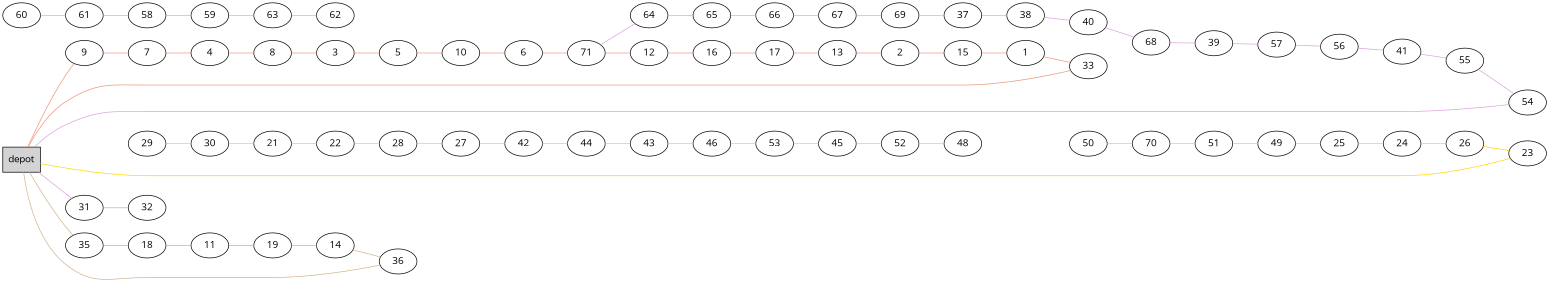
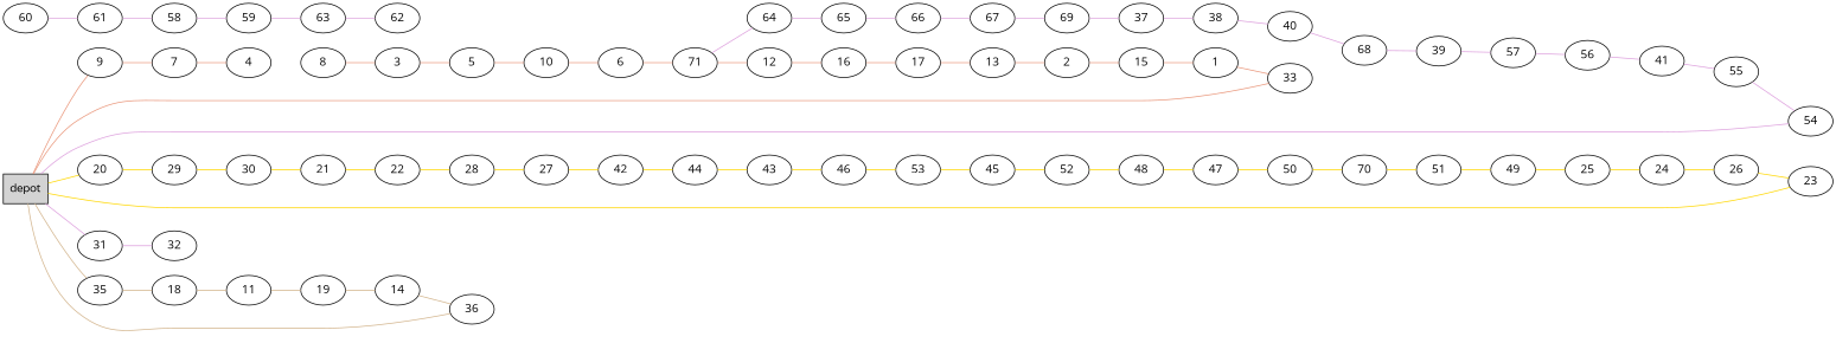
  graph {
    fontname="Open Sans"
    rankdir=LR
    node [fontname="Open Sans" shape=ellipse]
    edge [color=gold fontname="Open Sans"]
    n1 [label=depot shape=box style=filled]
    9
+   20
    31
    35
    7
    29
    32
    18
    4
    8
    3
    5
    10
    6
    71
    12
    64
    16
    17
    13
    2
    15
    1
    33
    30
    21
    22
    28
    27
    42
    44
    43
    46
    53
    45
    52
    48
+   47
    50
    70
    51
    49
    25
    24
    26
    23
    60
    61
    58
    59
    63
    62
    65
    66
    67
    69
    37
    38
    40
    68
    39
    57
    56
    41
    55
    54
    11
    19
    14
    36
    n1 -- 9 [color=darksalmon]
+   n1 -- 20
    n1 -- 31 [color=plum]
    n1 -- 35 [color=tan]
    9 -- 7 [color=darksalmon]
+   20 -- 29
    31 -- 32 [color=plum]
    35 -- 18 [color=tan]
    7 -- 4 [color=darksalmon]
    29 -- 30
    18 -- 11 [color=tan]
-   4 -- 8 [color=darksalmon]
    8 -- 3 [color=darksalmon]
    3 -- 5 [color=darksalmon]
    5 -- 10 [color=darksalmon]
    10 -- 6 [color=darksalmon]
    6 -- 71 [color=darksalmon]
    71 -- 12 [color=darksalmon]
    71 -- 64 [color=plum]
    12 -- 16 [color=darksalmon]
    64 -- 65 [color=plum]
    16 -- 17 [color=darksalmon]
    17 -- 13 [color=darksalmon]
    13 -- 2 [color=darksalmon]
    2 -- 15 [color=darksalmon]
    15 -- 1 [color=darksalmon]
    1 -- 33 [color=darksalmon]
    33 -- n1 [color=darksalmon]
    30 -- 21
    21 -- 22
    22 -- 28
    28 -- 27
    27 -- 42
    42 -- 44
    44 -- 43
    43 -- 46
    46 -- 53
    53 -- 45
    45 -- 52
    52 -- 48
+   48 -- 47
+   47 -- 50
    50 -- 70
    70 -- 51
    51 -- 49
    49 -- 25
    25 -- 24
    24 -- 26
    26 -- 23
    23 -- n1
    60 -- 61 [color=plum]
    61 -- 58 [color=plum]
    58 -- 59 [color=plum]
    59 -- 63 [color=plum]
    63 -- 62 [color=plum]
    65 -- 66 [color=plum]
    66 -- 67 [color=plum]
    67 -- 69 [color=plum]
    69 -- 37 [color=plum]
    37 -- 38 [color=plum]
    38 -- 40 [color=plum]
    40 -- 68 [color=plum]
    68 -- 39 [color=plum]
    39 -- 57 [color=plum]
    57 -- 56 [color=plum]
    56 -- 41 [color=plum]
    41 -- 55 [color=plum]
    55 -- 54 [color=plum]
    54 -- n1 [color=plum]
    11 -- 19 [color=tan]
    19 -- 14 [color=tan]
    14 -- 36 [color=tan]
    36 -- n1 [color=tan]
  }
